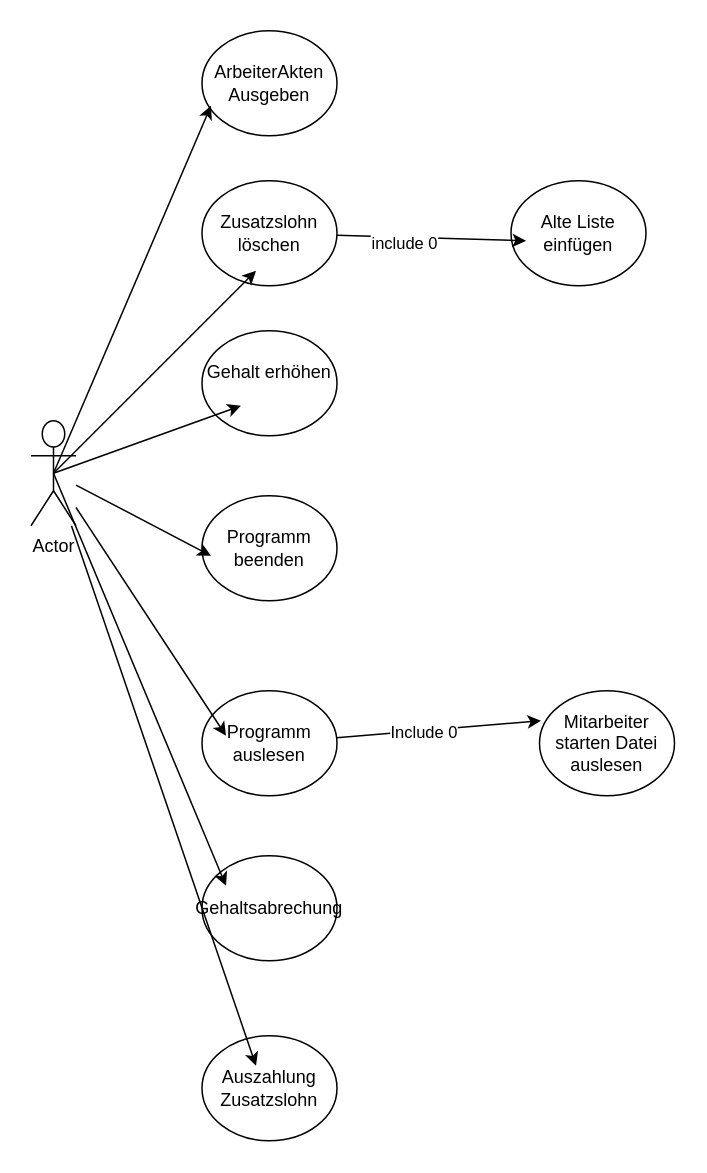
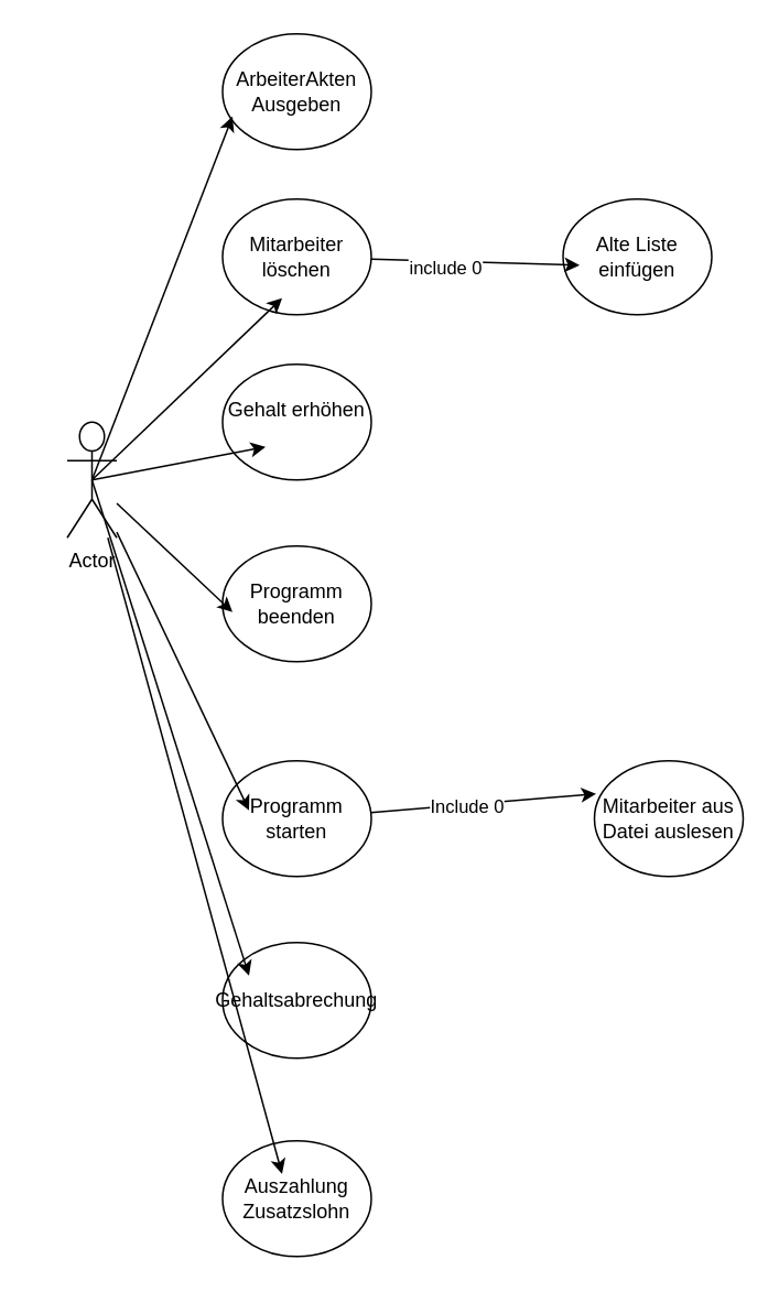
  <mxCell id="0" />
  <mxCell id="1" parent="0" />
  <mxCell id="2" value="ArbeiterAkten&lt;div&gt;Ausgeben&lt;/div&gt;" style="ellipse;whiteSpace=wrap;html=1;align=center;verticalAlign=middle;" vertex="1" parent="1"><mxGeometry x="134" y="20" width="90" height="70" as="geometry" /></mxCell>
- <mxCell id="3" value="Zusatzslohn löschen" style="ellipse;whiteSpace=wrap;html=1;align=center;verticalAlign=middle;" vertex="1" parent="1"><mxGeometry x="134" y="120" width="90" height="70" as="geometry" /></mxCell>
+ <mxCell id="3" value="Mitarbeiter löschen" style="ellipse;whiteSpace=wrap;html=1;align=center;verticalAlign=middle;" vertex="1" parent="1"><mxGeometry x="134" y="120" width="90" height="70" as="geometry" /></mxCell>
  <mxCell id="4" value="&#10;&lt;span style=&quot;color: rgb(0, 0, 0); font-family: Helvetica; font-size: 12px; font-style: normal; font-variant-ligatures: normal; font-variant-caps: normal; font-weight: 400; letter-spacing: normal; orphans: 2; text-indent: 0px; text-transform: none; widows: 2; word-spacing: 0px; -webkit-text-stroke-width: 0px; white-space: normal; text-decoration-thickness: initial; text-decoration-style: initial; text-decoration-color: initial; float: none; display: inline !important;&quot;&gt;Gehalt erhöhen&lt;/span&gt;&#10;&#10;" style="ellipse;whiteSpace=wrap;html=1;align=center;verticalAlign=middle;" vertex="1" parent="1"><mxGeometry x="134" y="220" width="90" height="70" as="geometry" /></mxCell>
  <mxCell id="5" value="Gehaltsabrechung" style="ellipse;whiteSpace=wrap;html=1;align=center;verticalAlign=middle;" vertex="1" parent="1"><mxGeometry x="134" y="570" width="90" height="70" as="geometry" /></mxCell>
  <mxCell id="6" value="Auszahlung Zusatzslohn" style="ellipse;whiteSpace=wrap;html=1;align=center;verticalAlign=middle;" vertex="1" parent="1"><mxGeometry x="134" y="690" width="90" height="70" as="geometry" /></mxCell>
- <mxCell id="7" value="Programm auslesen" style="ellipse;whiteSpace=wrap;html=1;align=center;verticalAlign=middle;" vertex="1" parent="1"><mxGeometry x="134" y="460" width="90" height="70" as="geometry" /></mxCell>
+ <mxCell id="7" value="Programm starten" style="ellipse;whiteSpace=wrap;html=1;align=center;verticalAlign=middle;" vertex="1" parent="1"><mxGeometry x="134" y="460" width="90" height="70" as="geometry" /></mxCell>
  <mxCell id="8" value="Programm beenden" style="ellipse;whiteSpace=wrap;html=1;align=center;verticalAlign=middle;" vertex="1" parent="1"><mxGeometry x="134" y="330" width="90" height="70" as="geometry" /></mxCell>
- <mxCell id="9" value="Actor" style="shape=umlActor;verticalLabelPosition=bottom;verticalAlign=top;html=1;outlineConnect=0;" vertex="1" parent="1"><mxGeometry x="20" y="280" width="30" height="70" as="geometry" /></mxCell>
+ <mxCell id="9" value="Actor" style="shape=umlActor;verticalLabelPosition=bottom;verticalAlign=top;html=1;outlineConnect=0;" vertex="1" parent="1"><mxGeometry x="40" y="255" width="30" height="70" as="geometry" /></mxCell>
  <mxCell id="10" value="Alte Liste einfügen" style="ellipse;whiteSpace=wrap;html=1;" vertex="1" parent="1"><mxGeometry x="340" y="120" width="90" height="70" as="geometry" /></mxCell>
- <mxCell id="11" value="Mitarbeiter starten Datei auslesen" style="ellipse;whiteSpace=wrap;html=1;" vertex="1" parent="1"><mxGeometry x="359" y="460" width="90" height="70" as="geometry" /></mxCell>
+ <mxCell id="11" value="Mitarbeiter aus Datei auslesen" style="ellipse;whiteSpace=wrap;html=1;" vertex="1" parent="1"><mxGeometry x="359" y="460" width="90" height="70" as="geometry" /></mxCell>
  <mxCell id="12" value="" style="endArrow=classic;html=1;rounded=0;exitX=0.5;exitY=0.5;exitDx=0;exitDy=0;exitPerimeter=0;" edge="1" parent="1" source="9"><mxGeometry width="50" height="50" relative="1" as="geometry"><mxPoint x="90" y="120" as="sourcePoint" /><mxPoint x="140" y="70" as="targetPoint" /></mxGeometry></mxCell>
  <mxCell id="13" value="" style="endArrow=classic;html=1;rounded=0;exitX=0.5;exitY=0.5;exitDx=0;exitDy=0;exitPerimeter=0;" edge="1" parent="1" source="9"><mxGeometry width="50" height="50" relative="1" as="geometry"><mxPoint x="120" y="230" as="sourcePoint" /><mxPoint x="170" y="180" as="targetPoint" /></mxGeometry></mxCell>
  <mxCell id="14" value="" style="endArrow=classic;html=1;rounded=0;exitX=0.5;exitY=0.5;exitDx=0;exitDy=0;exitPerimeter=0;" edge="1" parent="1" source="9"><mxGeometry width="50" height="50" relative="1" as="geometry"><mxPoint x="110" y="320" as="sourcePoint" /><mxPoint x="160" y="270" as="targetPoint" /></mxGeometry></mxCell>
  <mxCell id="15" value="" style="endArrow=classic;html=1;rounded=0;" edge="1" parent="1" source="9"><mxGeometry width="50" height="50" relative="1" as="geometry"><mxPoint x="90" y="420" as="sourcePoint" /><mxPoint x="140" y="370" as="targetPoint" /></mxGeometry></mxCell>
  <mxCell id="16" value="" style="endArrow=classic;html=1;rounded=0;" edge="1" parent="1" source="9"><mxGeometry width="50" height="50" relative="1" as="geometry"><mxPoint x="100" y="540" as="sourcePoint" /><mxPoint x="150" y="490" as="targetPoint" /></mxGeometry></mxCell>
  <mxCell id="17" value="" style="endArrow=classic;html=1;rounded=0;exitX=0.5;exitY=0.5;exitDx=0;exitDy=0;exitPerimeter=0;" edge="1" parent="1" source="9"><mxGeometry width="50" height="50" relative="1" as="geometry"><mxPoint x="100" y="640" as="sourcePoint" /><mxPoint x="150" y="590" as="targetPoint" /></mxGeometry></mxCell>
  <mxCell id="18" value="" style="endArrow=classic;html=1;rounded=0;" edge="1" parent="1" source="9"><mxGeometry width="50" height="50" relative="1" as="geometry"><mxPoint x="120" y="760" as="sourcePoint" /><mxPoint x="170" y="710" as="targetPoint" /></mxGeometry></mxCell>
  <mxCell id="19" value="" style="endArrow=classic;html=1;rounded=0;" edge="1" parent="1" source="7"><mxGeometry width="50" height="50" relative="1" as="geometry"><mxPoint x="310" y="530" as="sourcePoint" /><mxPoint x="360" y="480" as="targetPoint" /></mxGeometry></mxCell>
  <mxCell id="20" value="Include 0" style="edgeLabel;html=1;align=center;verticalAlign=middle;resizable=0;points=[];" vertex="1" connectable="0" parent="19"><mxGeometry x="-0.146" y="-1" relative="1" as="geometry"><mxPoint as="offset" /></mxGeometry></mxCell>
  <mxCell id="21" value="" style="endArrow=classic;html=1;rounded=0;" edge="1" parent="1" source="3"><mxGeometry width="50" height="50" relative="1" as="geometry"><mxPoint x="300" y="210" as="sourcePoint" /><mxPoint x="350" y="160" as="targetPoint" /></mxGeometry></mxCell>
  <mxCell id="22" value="include 0" style="edgeLabel;html=1;align=center;verticalAlign=middle;resizable=0;points=[];" vertex="1" connectable="0" parent="21"><mxGeometry x="-0.281" y="-4" relative="1" as="geometry"><mxPoint as="offset" /></mxGeometry></mxCell>
